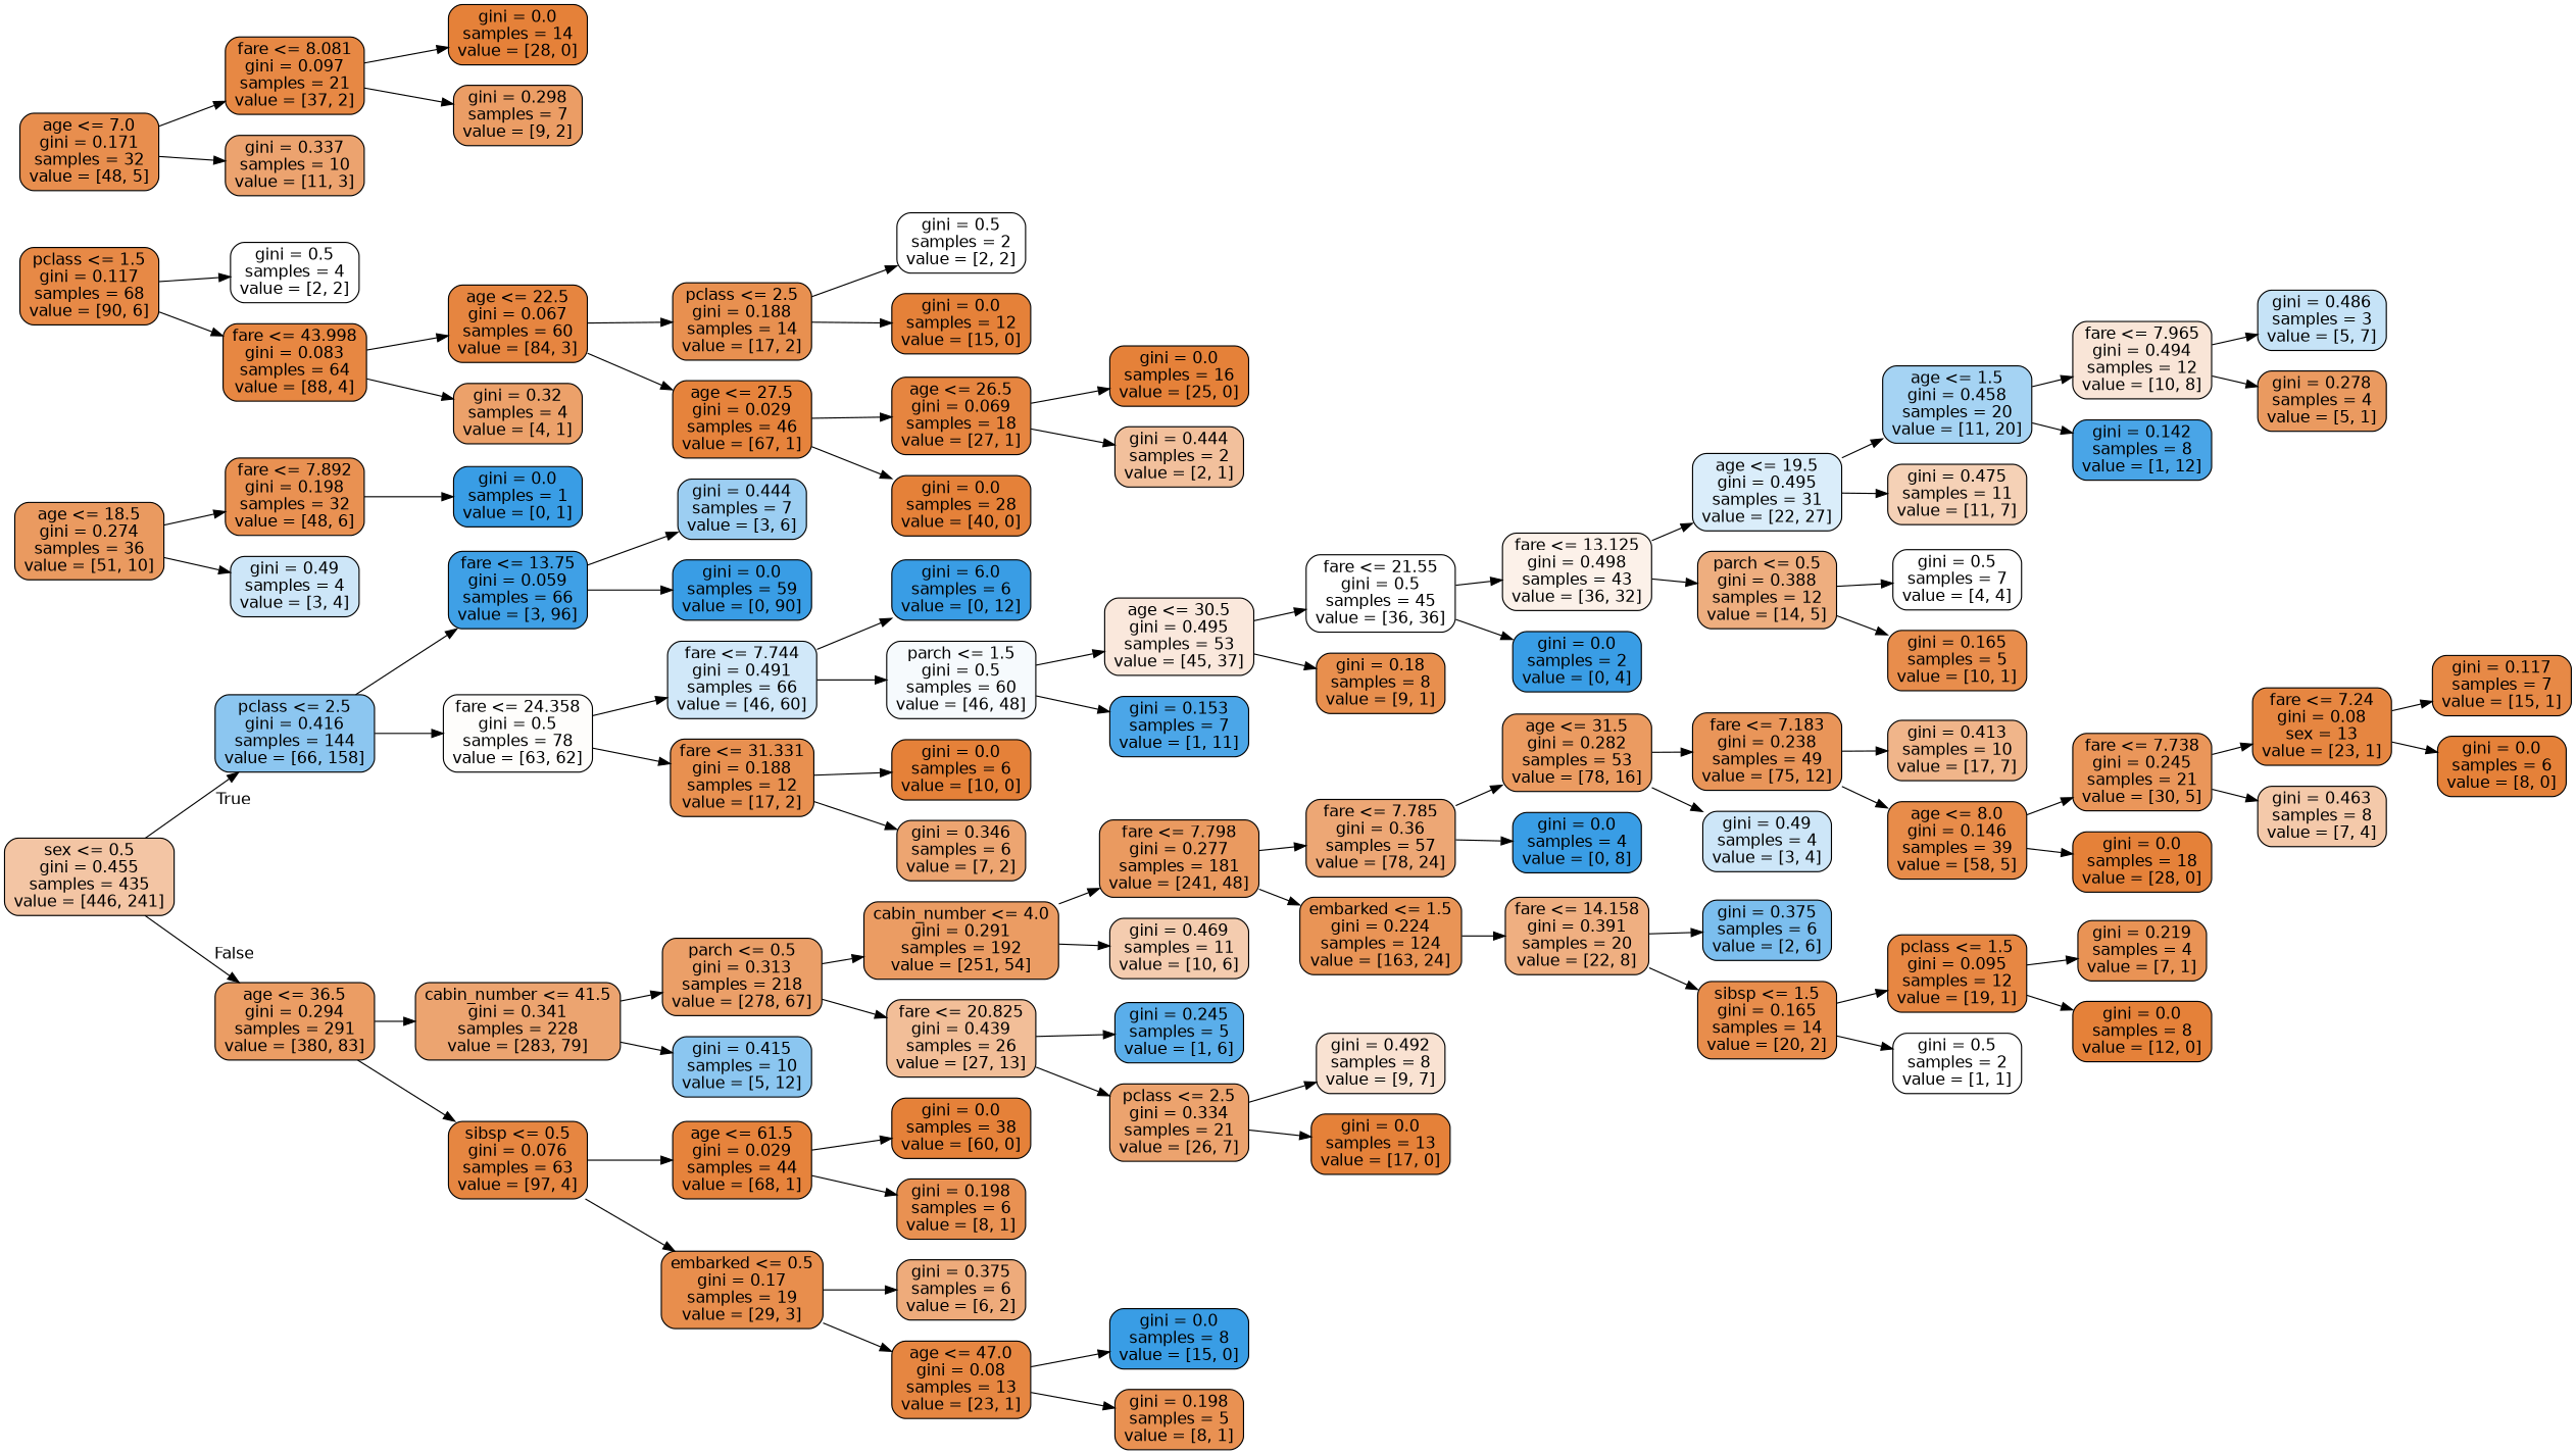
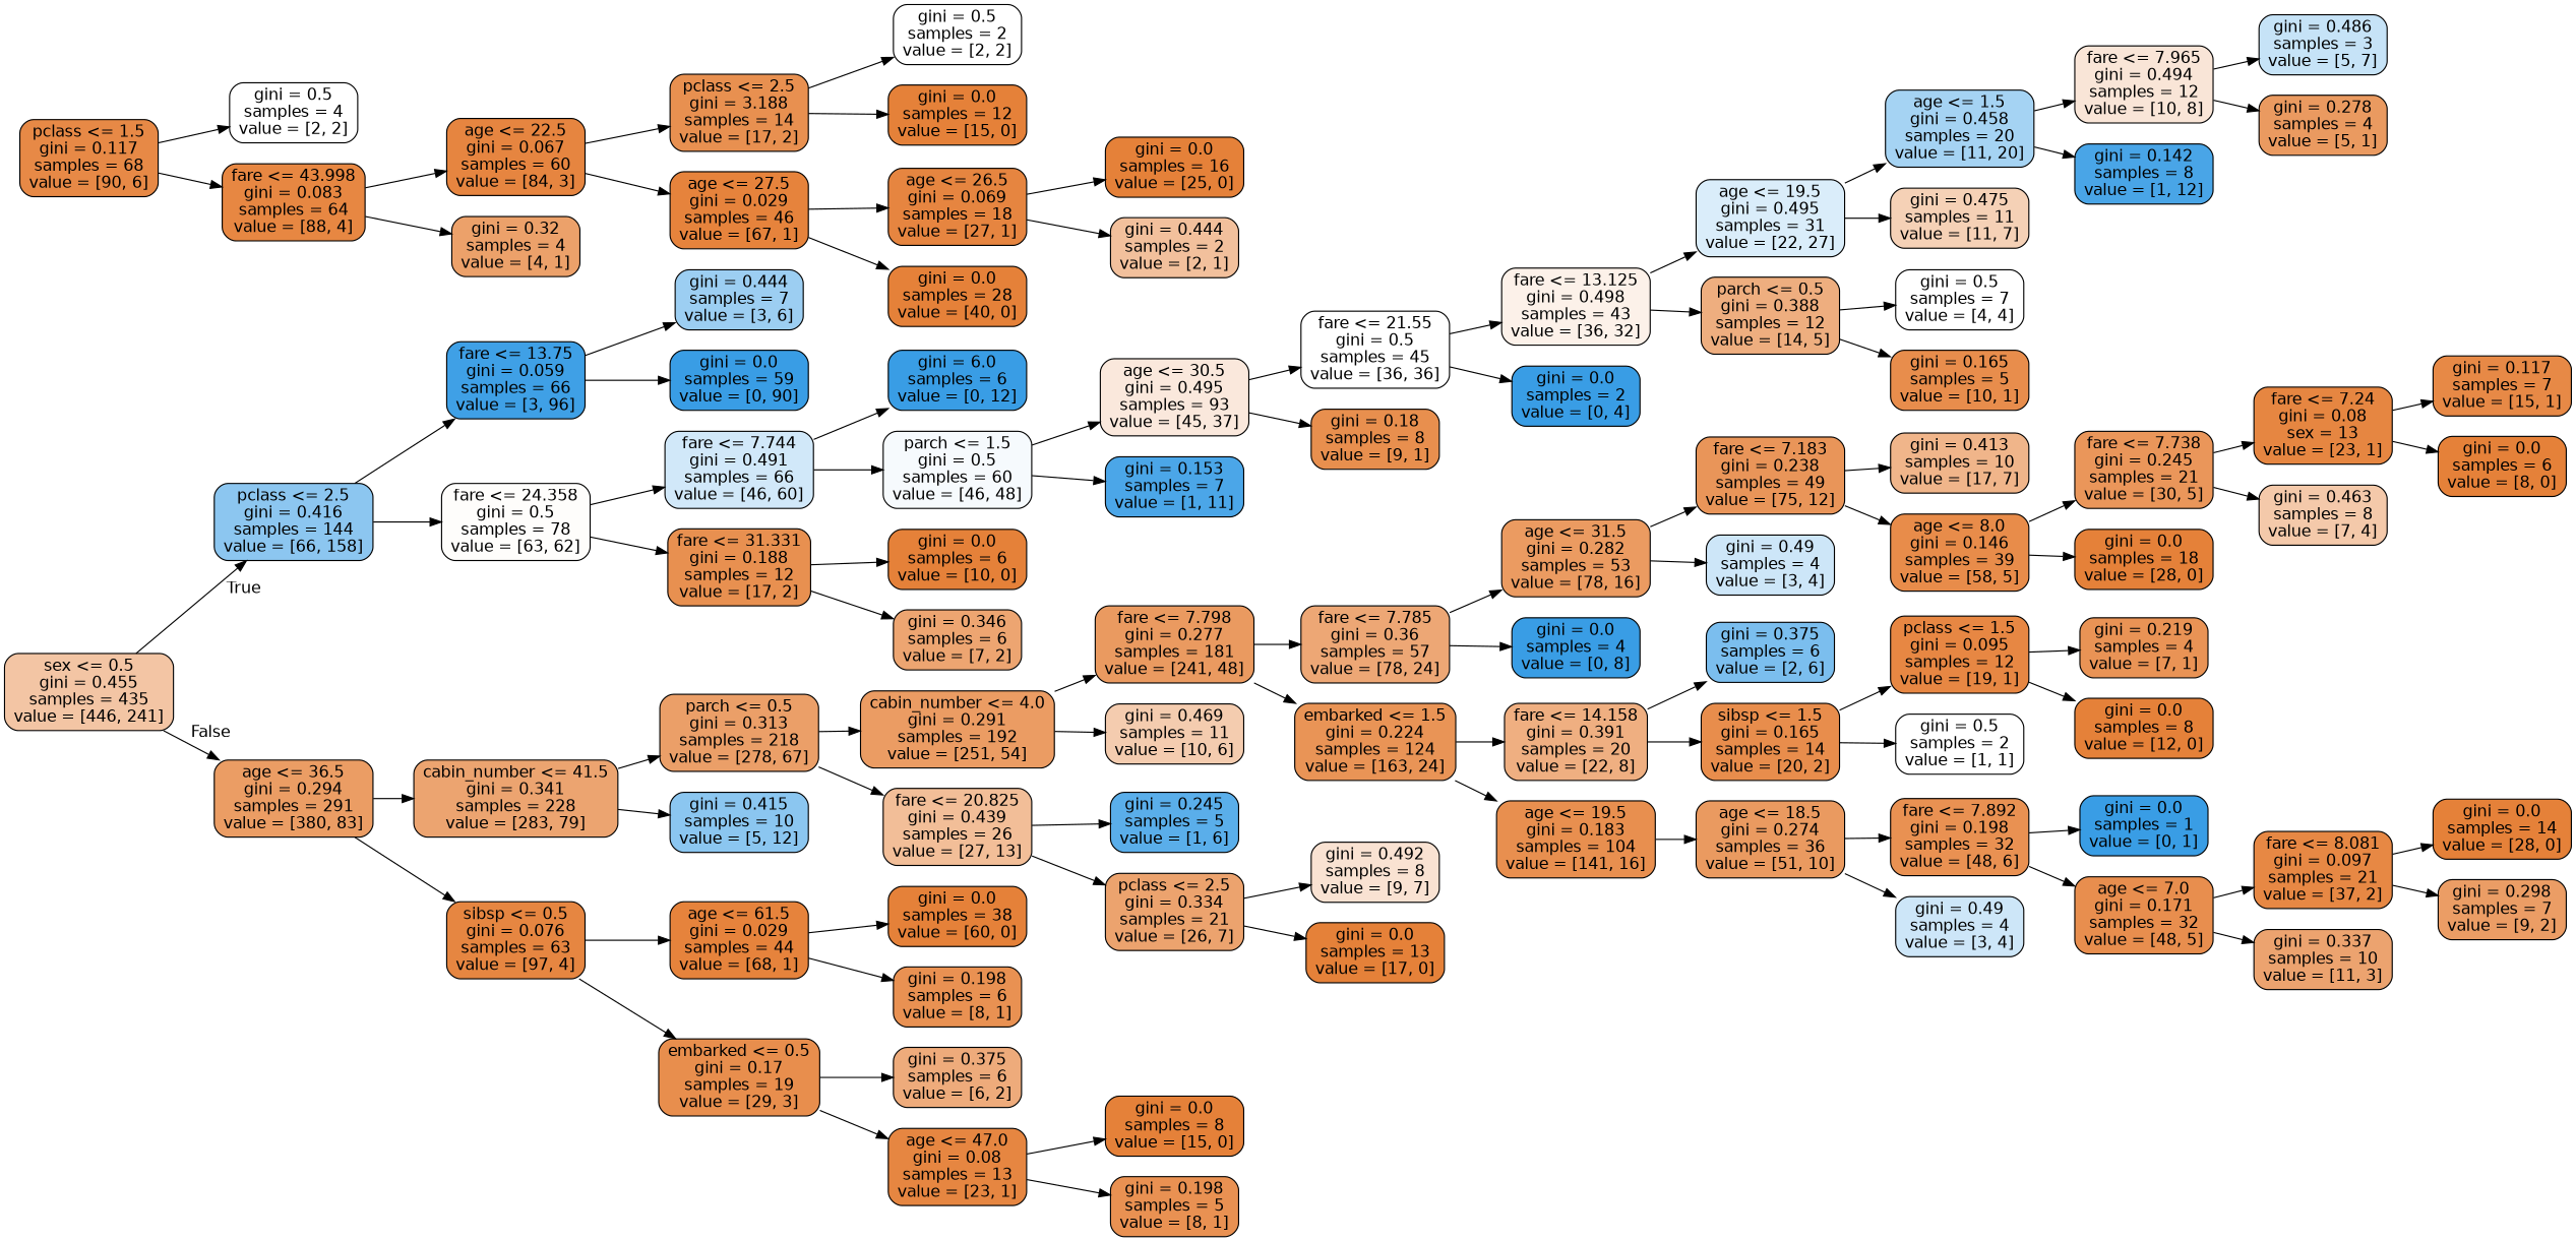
  digraph {
    rankdir=LR
    node [color=black fillcolor="#e58139ff" fontname=helvetica shape=box style="filled, rounded"]
    edge [fontname=helvetica]
    n1 [fillcolor="#e5813975" label="sex <= 0.5\ngini = 0.455\nsamples = 435\nvalue = [446, 241]"]
    n2 [fillcolor="#399de594" label="pclass <= 2.5\ngini = 0.416\nsamples = 144\nvalue = [66, 158]"]
    n3 [fillcolor="#e58139c7" label="age <= 36.5\ngini = 0.294\nsamples = 291\nvalue = [380, 83]"]
    n4 [fillcolor="#399de5f7" label="fare <= 13.75\ngini = 0.059\nsamples = 66\nvalue = [3, 96]"]
    n5 [fillcolor="#e5813904" label="fare <= 24.358\ngini = 0.5\nsamples = 78\nvalue = [63, 62]"]
    n6 [fillcolor="#e58139b8" label="cabin_number <= 41.5\ngini = 0.341\nsamples = 228\nvalue = [283, 79]"]
    n7 [fillcolor="#e58139f4" label="sibsp <= 0.5\ngini = 0.076\nsamples = 63\nvalue = [97, 4]"]
    n8 [fillcolor="#399de57f" label="gini = 0.444\nsamples = 7\nvalue = [3, 6]"]
    n9 [fillcolor="#399de5ff" label="gini = 0.0\nsamples = 59\nvalue = [0, 90]"]
    n10 [fillcolor="#399de53b" label="fare <= 7.744\ngini = 0.491\nsamples = 66\nvalue = [46, 60]"]
    n11 [fillcolor="#e58139e1" label="fare <= 31.331\ngini = 0.188\nsamples = 12\nvalue = [17, 2]"]
    n12 [fillcolor="#399de5ff" label="gini = 6.0\nsamples = 6\nvalue = [0, 12]"]
    n13 [fillcolor="#399de50b" label="parch <= 1.5\ngini = 0.5\nsamples = 60\nvalue = [46, 48]"]
    n14 [label="gini = 0.0\nsamples = 6\nvalue = [10, 0]"]
    n15 [fillcolor="#e58139b6" label="gini = 0.346\nsamples = 6\nvalue = [7, 2]"]
-   n16 [fillcolor="#e581392d" label="age <= 30.5\ngini = 0.495\nsamples = 53\nvalue = [45, 37]"]
+   n16 [fillcolor="#e581392d" label="age <= 30.5\ngini = 0.495\nsamples = 93\nvalue = [45, 37]"]
    n17 [fillcolor="#399de5e8" label="gini = 0.153\nsamples = 7\nvalue = [1, 11]"]
    n18 [fillcolor="#e5813900" label="fare <= 21.55\ngini = 0.5\nsamples = 45\nvalue = [36, 36]"]
    n19 [fillcolor="#e58139e3" label="gini = 0.18\nsamples = 8\nvalue = [9, 1]"]
    n20 [fillcolor="#e581391c" label="fare <= 13.125\ngini = 0.498\nsamples = 43\nvalue = [36, 32]"]
    n21 [fillcolor="#399de5ff" label="gini = 0.0\nsamples = 2\nvalue = [0, 4]"]
    n22 [fillcolor="#399de52f" label="age <= 19.5\ngini = 0.495\nsamples = 31\nvalue = [22, 27]"]
    n23 [fillcolor="#e58139a4" label="parch <= 0.5\ngini = 0.388\nsamples = 12\nvalue = [14, 5]"]
    n24 [fillcolor="#399de573" label="age <= 1.5\ngini = 0.458\nsamples = 20\nvalue = [11, 20]"]
    n25 [fillcolor="#e581395d" label="gini = 0.475\nsamples = 11\nvalue = [11, 7]"]
    n26 [fillcolor="#e5813900" label="gini = 0.5\nsamples = 7\nvalue = [4, 4]"]
    n27 [fillcolor="#e58139e6" label="gini = 0.165\nsamples = 5\nvalue = [10, 1]"]
    n28 [fillcolor="#e5813933" label="fare <= 7.965\ngini = 0.494\nsamples = 12\nvalue = [10, 8]"]
    n29 [fillcolor="#399de5ea" label="gini = 0.142\nsamples = 8\nvalue = [1, 12]"]
    n30 [fillcolor="#399de549" label="gini = 0.486\nsamples = 3\nvalue = [5, 7]"]
    n31 [fillcolor="#e58139cc" label="gini = 0.278\nsamples = 4\nvalue = [5, 1]"]
    n32 [fillcolor="#e58139c2" label="parch <= 0.5\ngini = 0.313\nsamples = 218\nvalue = [278, 67]"]
    n33 [fillcolor="#399de595" label="gini = 0.415\nsamples = 10\nvalue = [5, 12]"]
    n34 [fillcolor="#e58139fb" label="age <= 61.5\ngini = 0.029\nsamples = 44\nvalue = [68, 1]"]
    n35 [fillcolor="#e58139e5" label="embarked <= 0.5\ngini = 0.17\nsamples = 19\nvalue = [29, 3]"]
    n36 [fillcolor="#e58139c8" label="cabin_number <= 4.0\ngini = 0.291\nsamples = 192\nvalue = [251, 54]"]
    n37 [fillcolor="#e5813984" label="fare <= 20.825\ngini = 0.439\nsamples = 26\nvalue = [27, 13]"]
    n38 [fillcolor="#e58139cc" label="fare <= 7.798\ngini = 0.277\nsamples = 181\nvalue = [241, 48]"]
    n39 [fillcolor="#e5813966" label="gini = 0.469\nsamples = 11\nvalue = [10, 6]"]
    n40 [fillcolor="#399de5d4" label="gini = 0.245\nsamples = 5\nvalue = [1, 6]"]
    n41 [fillcolor="#e58139ba" label="pclass <= 2.5\ngini = 0.334\nsamples = 21\nvalue = [26, 7]"]
    n42 [fillcolor="#e58139b1" label="fare <= 7.785\ngini = 0.36\nsamples = 57\nvalue = [78, 24]"]
    n43 [fillcolor="#e58139d9" label="embarked <= 1.5\ngini = 0.224\nsamples = 124\nvalue = [163, 24]"]
    n44 [fillcolor="#e58139cb" label="age <= 31.5\ngini = 0.282\nsamples = 53\nvalue = [78, 16]"]
    n45 [fillcolor="#399de5ff" label="gini = 0.0\nsamples = 4\nvalue = [0, 8]"]
    n46 [fillcolor="#e58139a2" label="fare <= 14.158\ngini = 0.391\nsamples = 20\nvalue = [22, 8]"]
+   n47 [fillcolor="#e58139e2" label="age <= 19.5\ngini = 0.183\nsamples = 104\nvalue = [141, 16]"]
    n48 [fillcolor="#e58139d6" label="fare <= 7.183\ngini = 0.238\nsamples = 49\nvalue = [75, 12]"]
    n49 [fillcolor="#399de540" label="gini = 0.49\nsamples = 4\nvalue = [3, 4]"]
    n50 [fillcolor="#e5813996" label="gini = 0.413\nsamples = 10\nvalue = [17, 7]"]
    n51 [fillcolor="#e58139e9" label="age <= 8.0\ngini = 0.146\nsamples = 39\nvalue = [58, 5]"]
    n52 [fillcolor="#e58139d4" label="fare <= 7.738\ngini = 0.245\nsamples = 21\nvalue = [30, 5]"]
    n53 [label="gini = 0.0\nsamples = 18\nvalue = [28, 0]"]
    n54 [fillcolor="#e58139f4" label="fare <= 7.24\ngini = 0.08\nsex = 13\nvalue = [23, 1]"]
    n55 [fillcolor="#e581396d" label="gini = 0.463\nsamples = 8\nvalue = [7, 4]"]
    n56 [fillcolor="#e58139ee" label="gini = 0.117\nsamples = 7\nvalue = [15, 1]"]
    n57 [label="gini = 0.0\nsamples = 6\nvalue = [8, 0]"]
    n58 [fillcolor="#399de5aa" label="gini = 0.375\nsamples = 6\nvalue = [2, 6]"]
    n59 [fillcolor="#e58139e6" label="sibsp <= 1.5\ngini = 0.165\nsamples = 14\nvalue = [20, 2]"]
    n60 [fillcolor="#e58139cd" label="age <= 18.5\ngini = 0.274\nsamples = 36\nvalue = [51, 10]"]
    n61 [fillcolor="#e58139f2" label="pclass <= 1.5\ngini = 0.095\nsamples = 12\nvalue = [19, 1]"]
    n62 [fillcolor="#e5813900" label="gini = 0.5\nsamples = 2\nvalue = [1, 1]"]
    n63 [fillcolor="#e58139db" label="gini = 0.219\nsamples = 4\nvalue = [7, 1]"]
    n64 [label="gini = 0.0\nsamples = 8\nvalue = [12, 0]"]
    n65 [fillcolor="#e58139df" label="fare <= 7.892\ngini = 0.198\nsamples = 32\nvalue = [48, 6]"]
    n66 [fillcolor="#399de540" label="gini = 0.49\nsamples = 4\nvalue = [3, 4]"]
    n67 [fillcolor="#e58139ee" label="pclass <= 1.5\ngini = 0.117\nsamples = 68\nvalue = [90, 6]"]
    n68 [fillcolor="#e5813900" label="gini = 0.5\nsamples = 4\nvalue = [2, 2]"]
    n69 [fillcolor="#e58139f3" label="fare <= 43.998\ngini = 0.083\nsamples = 64\nvalue = [88, 4]"]
    n70 [fillcolor="#399de5ff" label="gini = 0.0\nsamples = 1\nvalue = [0, 1]"]
    n71 [fillcolor="#e58139e4" label="age <= 7.0\ngini = 0.171\nsamples = 32\nvalue = [48, 5]"]
    n72 [fillcolor="#e58139f1" label="fare <= 8.081\ngini = 0.097\nsamples = 21\nvalue = [37, 2]"]
    n73 [fillcolor="#e58139b9" label="gini = 0.337\nsamples = 10\nvalue = [11, 3]"]
    n74 [label="gini = 0.0\nsamples = 14\nvalue = [28, 0]"]
    n75 [fillcolor="#e58139c6" label="gini = 0.298\nsamples = 7\nvalue = [9, 2]"]
    n76 [fillcolor="#e58139f6" label="age <= 22.5\ngini = 0.067\nsamples = 60\nvalue = [84, 3]"]
    n77 [fillcolor="#e58139bf" label="gini = 0.32\nsamples = 4\nvalue = [4, 1]"]
-   n78 [fillcolor="#e58139e1" label="pclass <= 2.5\ngini = 0.188\nsamples = 14\nvalue = [17, 2]"]
+   n78 [fillcolor="#e58139e1" label="pclass <= 2.5\ngini = 3.188\nsamples = 14\nvalue = [17, 2]"]
    n79 [fillcolor="#e58139fb" label="age <= 27.5\ngini = 0.029\nsamples = 46\nvalue = [67, 1]"]
    n80 [fillcolor="#e5813900" label="gini = 0.5\nsamples = 2\nvalue = [2, 2]"]
    n81 [label="gini = 0.0\nsamples = 12\nvalue = [15, 0]"]
    n82 [fillcolor="#e58139f6" label="age <= 26.5\ngini = 0.069\nsamples = 18\nvalue = [27, 1]"]
    n83 [label="gini = 0.0\nsamples = 28\nvalue = [40, 0]"]
    n84 [label="gini = 0.0\nsamples = 16\nvalue = [25, 0]"]
    n85 [fillcolor="#e581397f" label="gini = 0.444\nsamples = 2\nvalue = [2, 1]"]
    n86 [fillcolor="#e5813939" label="gini = 0.492\nsamples = 8\nvalue = [9, 7]"]
    n87 [label="gini = 0.0\nsamples = 13\nvalue = [17, 0]"]
    n88 [label="gini = 0.0\nsamples = 38\nvalue = [60, 0]"]
    n89 [fillcolor="#e58139df" label="gini = 0.198\nsamples = 6\nvalue = [8, 1]"]
    n90 [fillcolor="#e58139aa" label="gini = 0.375\nsamples = 6\nvalue = [6, 2]"]
    n91 [fillcolor="#e58139f4" label="age <= 47.0\ngini = 0.08\nsamples = 13\nvalue = [23, 1]"]
-   n92 [fillcolor="#399de5ff" label="gini = 0.0\nsamples = 8\nvalue = [15, 0]"]
+   n92 [label="gini = 0.0\nsamples = 8\nvalue = [15, 0]"]
    n93 [fillcolor="#e58139df" label="gini = 0.198\nsamples = 5\nvalue = [8, 1]"]
    n1 -> n2 [headlabel=True labelangle=45 labeldistance=2.5]
    n1 -> n3 [headlabel=False labelangle=-45 labeldistance=2.5]
    n2 -> n4
    n2 -> n5
    n3 -> n6
    n3 -> n7
    n4 -> n8
    n4 -> n9
    n5 -> n10
    n5 -> n11
    n6 -> n32
    n6 -> n33
    n7 -> n34
    n7 -> n35
    n10 -> n12
    n10 -> n13
    n11 -> n14
    n11 -> n15
    n13 -> n16
    n13 -> n17
    n16 -> n18
    n16 -> n19
    n18 -> n20
    n18 -> n21
    n20 -> n22
    n20 -> n23
    n22 -> n24
    n22 -> n25
    n23 -> n26
    n23 -> n27
    n24 -> n28
    n24 -> n29
    n28 -> n30
    n28 -> n31
    n32 -> n36
    n32 -> n37
    n34 -> n88
    n34 -> n89
    n35 -> n90
    n35 -> n91
    n36 -> n38
    n36 -> n39
    n37 -> n40
    n37 -> n41
    n38 -> n42
    n38 -> n43
    n41 -> n86
    n41 -> n87
    n42 -> n44
    n42 -> n45
    n43 -> n46
+   n43 -> n47
    n44 -> n48
    n44 -> n49
    n46 -> n58
    n46 -> n59
+   n47 -> n60
    n48 -> n50
    n48 -> n51
    n51 -> n52
    n51 -> n53
    n52 -> n54
    n52 -> n55
    n54 -> n56
    n54 -> n57
    n59 -> n61
    n59 -> n62
    n60 -> n65
    n60 -> n66
    n61 -> n63
    n61 -> n64
    n65 -> n70
+   n65 -> n71
    n67 -> n68
    n67 -> n69
    n69 -> n76
    n69 -> n77
    n71 -> n72
    n71 -> n73
    n72 -> n74
    n72 -> n75
    n76 -> n78
    n76 -> n79
    n78 -> n80
    n78 -> n81
    n79 -> n82
    n79 -> n83
    n82 -> n84
    n82 -> n85
    n91 -> n92
    n91 -> n93
  }
